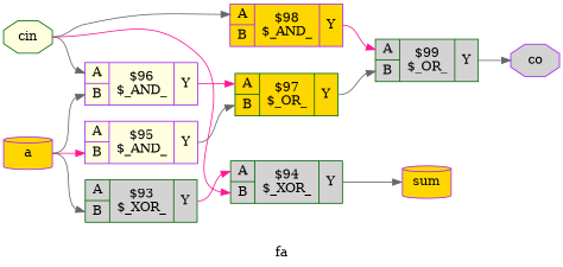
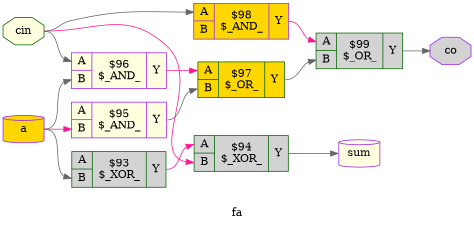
  digraph {
    label=fa
    rankdir=LR
    remincross=true
    node [color=purple fillcolor=gold shape=record style=filled]
    edge [color=gray40 fontcolor=black headport="p12:w" tailport="p13:e"]
    n1 [fontcolor=black label=a shape=cylinder]
    n2 [color=darkgreen fillcolor=lightgrey label="{{<p11> A|<p12> B}|$93\n$_XOR_|{<p13> Y}}"]
    n3 [fillcolor=lightyellow label="{{<p11> A|<p12> B}|$95\n$_AND_|{<p13> Y}}"]
    n4 [fillcolor=lightyellow label="{{<p11> A|<p12> B}|$96\n$_AND_|{<p13> Y}}"]
    n5 [color=darkgreen fillcolor=lightgrey label="{{<p11> A|<p12> B}|$94\n$_XOR_|{<p13> Y}}"]
    n6 [color=darkgreen label="{{<p11> A|<p12> B}|$97\n$_OR_|{<p13> Y}}"]
    n7 [label="{{<p11> A|<p12> B}|$98\n$_AND_|{<p13> Y}}"]
    n8 [color=darkgreen fillcolor=lightgrey label="{{<p11> A|<p12> B}|$99\n$_OR_|{<p13> Y}}"]
    n9 [color=darkgreen fillcolor=lightyellow fontcolor=black label=cin shape=octagon]
-   n10 [fontcolor=black label=sum shape=cylinder]
+   n10 [fillcolor=lightyellow fontcolor=black label=sum shape=cylinder]
    n11 [fillcolor=lightgrey fontcolor=black label=co shape=octagon]
    n1 -> n2 [tailport=e]
    n1 -> n3 [color=deeppink tailport=e]
    n1 -> n4 [tailport=e]
    n2 -> n5 [color=deeppink headport="p11:w"]
    n3 -> n6
    n4 -> n6 [color=deeppink headport="p11:w"]
    n5 -> n10 [headport=w]
    n6 -> n8
    n7 -> n8 [color=deeppink headport="p11:w"]
    n8 -> n11 [headport=w]
    n9 -> n4 [headport="p11:w" tailport=e]
    n9 -> n5 [color=deeppink tailport=e]
    n9 -> n7 [headport="p11:w" tailport=e]
  }
